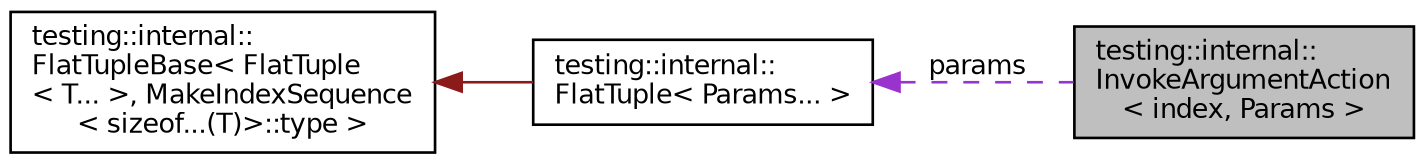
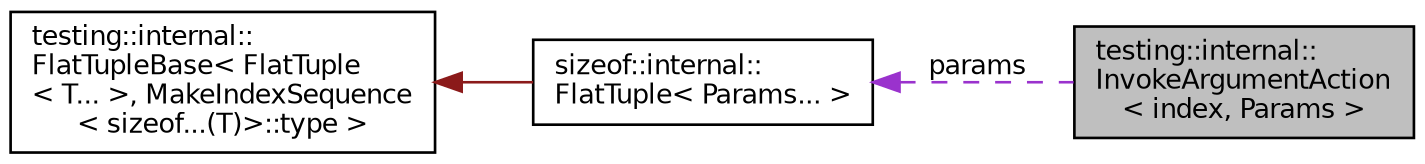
  digraph {
    rankdir=LR
    node [color=black fillcolor=white fontname=Helvetica fontsize=10 shape=record style=filled]
    edge [dir=back fontname=Helvetica fontsize=10 labelfontname=Helvetica labelfontsize=10]
    n1 [fillcolor=grey75 fontcolor=black height=0.2 label="testing::internal::\lInvokeArgumentAction\l\< index, Params \>" width=0.4]
-   n2 [height=0.2 label="testing::internal::\lFlatTuple\< Params... \>" width=0.4]
+   n2 [height=0.2 label="sizeof::internal::\lFlatTuple\< Params... \>" width=0.4]
    n3 [height=0.2 label="testing::internal::\lFlatTupleBase\< FlatTuple\l\< T... \>, MakeIndexSequence\l\< sizeof...(T)\>::type \>" width=0.4]
    n2 -> n1 [color=darkorchid3 label=" params" style=dashed]
    n3 -> n2 [color=firebrick4 style=solid]
  }
